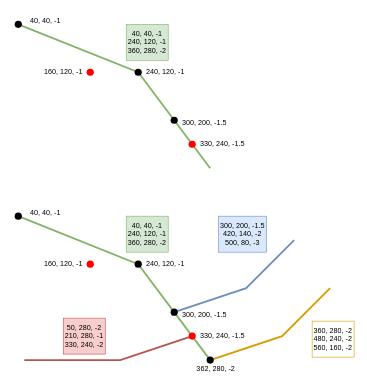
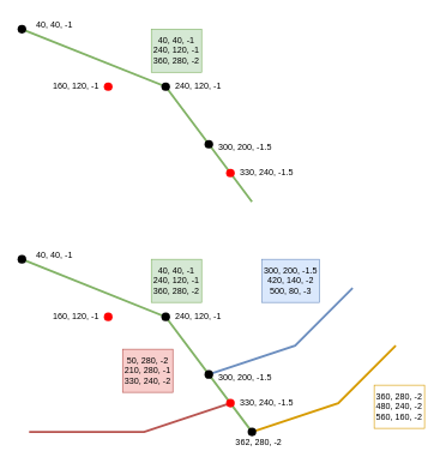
  <mxCell id="0" />
  <mxCell id="1" parent="0" />
  <mxCell id="2" value="" style="endArrow=none;html=1;rounded=0;fillColor=#dae8fc;strokeColor=#6c8ebf;strokeWidth=3;" parent="1" edge="1"><mxGeometry width="50" height="50" relative="1" as="geometry"><mxPoint x="290" y="520" as="sourcePoint" /><mxPoint x="490" y="400" as="targetPoint" /><Array as="points"><mxPoint x="410" y="480" /></Array></mxGeometry></mxCell>
  <mxCell id="3" value="" style="endArrow=none;html=1;rounded=0;fillColor=#d5e8d4;strokeColor=#82b366;strokeWidth=3;" parent="1" edge="1"><mxGeometry width="50" height="50" relative="1" as="geometry"><mxPoint x="350" y="600" as="sourcePoint" /><mxPoint x="30" y="360" as="targetPoint" /><Array as="points"><mxPoint x="230" y="440" /></Array></mxGeometry></mxCell>
  <mxCell id="4" value="" style="endArrow=none;html=1;rounded=0;fillColor=#ffe6cc;strokeColor=#d79b00;strokeWidth=3;" parent="1" edge="1"><mxGeometry width="50" height="50" relative="1" as="geometry"><mxPoint x="350" y="600" as="sourcePoint" /><mxPoint x="550" y="480" as="targetPoint" /><Array as="points"><mxPoint x="470" y="560" /></Array></mxGeometry></mxCell>
  <mxCell id="5" value="" style="endArrow=none;html=1;rounded=0;fillColor=#f8cecc;strokeColor=#b85450;strokeWidth=3;" parent="1" edge="1"><mxGeometry width="50" height="50" relative="1" as="geometry"><mxPoint x="40" y="600" as="sourcePoint" /><mxPoint x="320" y="560" as="targetPoint" /><Array as="points"><mxPoint x="200" y="600" /></Array></mxGeometry></mxCell>
  <mxCell id="6" value="40, 40, -1&lt;div&gt;240, 120, -1&lt;/div&gt;&lt;div&gt;360, 280, -2&lt;/div&gt;" style="rounded=0;whiteSpace=wrap;html=1;fillColor=#d5e8d4;strokeColor=#82b366;" parent="1" vertex="1"><mxGeometry x="210" y="360" width="70" height="60" as="geometry" /></mxCell>
  <mxCell id="7" value="&lt;div&gt;360, 280, -2&lt;/div&gt;&lt;div&gt;480, 240, -2&lt;/div&gt;&lt;div&gt;560, 160, -2&lt;/div&gt;" style="rounded=0;whiteSpace=wrap;html=1;fillColor=#ffffff;strokeColor=#d79b00;" parent="1" vertex="1"><mxGeometry x="520" y="535" width="70" height="60" as="geometry" /></mxCell>
- <mxCell id="8" value="&lt;div&gt;50, 280, -2&lt;/div&gt;&lt;div&gt;210, 280, -1&lt;/div&gt;&lt;div&gt;330, 240, -2&lt;/div&gt;" style="rounded=0;whiteSpace=wrap;html=1;fillColor=#f8cecc;strokeColor=#b85450;" parent="1" vertex="1"><mxGeometry x="105" y="530" width="70" height="60" as="geometry" /></mxCell>
+ <mxCell id="8" value="&lt;div&gt;50, 280, -2&lt;/div&gt;&lt;div&gt;210, 280, -1&lt;/div&gt;&lt;div&gt;330, 240, -2&lt;/div&gt;" style="rounded=0;whiteSpace=wrap;html=1;fillColor=#f8cecc;strokeColor=#b85450;" parent="1" vertex="1"><mxGeometry x="170" y="485" width="70" height="60" as="geometry" /></mxCell>
  <mxCell id="9" value="" style="shape=waypoint;sketch=0;fillStyle=solid;size=6;pointerEvents=1;points=[];fillColor=none;resizable=0;rotatable=0;perimeter=centerPerimeter;snapToPoint=1;strokeWidth=4;" parent="1" vertex="1"><mxGeometry x="340" y="590" width="20" height="20" as="geometry" /></mxCell>
  <mxCell id="10" value="362, 280, -2" style="text;html=1;align=center;verticalAlign=middle;resizable=0;points=[];autosize=1;strokeColor=none;fillColor=none;" parent="1" vertex="1"><mxGeometry x="314" y="600" width="90" height="30" as="geometry" /></mxCell>
  <mxCell id="11" value="" style="shape=waypoint;sketch=0;fillStyle=solid;size=6;pointerEvents=1;points=[];fillColor=none;resizable=0;rotatable=0;perimeter=centerPerimeter;snapToPoint=1;strokeWidth=4;" parent="1" vertex="1"><mxGeometry x="280" y="510" width="20" height="20" as="geometry" /></mxCell>
  <mxCell id="12" value="300, 200, -1.5" style="text;html=1;align=center;verticalAlign=middle;resizable=0;points=[];autosize=1;strokeColor=none;fillColor=none;" parent="1" vertex="1"><mxGeometry x="290" y="510" width="100" height="30" as="geometry" /></mxCell>
  <mxCell id="13" value="" style="shape=waypoint;sketch=0;fillStyle=solid;size=6;pointerEvents=1;points=[];fillColor=none;resizable=0;rotatable=0;perimeter=centerPerimeter;snapToPoint=1;strokeWidth=4;strokeColor=light-dark(#ff0000, #ededed);" parent="1" vertex="1"><mxGeometry x="140" y="430" width="20" height="20" as="geometry" /></mxCell>
  <mxCell id="14" value="160, 120, -1" style="text;html=1;align=center;verticalAlign=middle;resizable=0;points=[];autosize=1;strokeColor=none;fillColor=none;" parent="1" vertex="1"><mxGeometry x="60" y="425" width="90" height="30" as="geometry" /></mxCell>
  <mxCell id="15" value="300, 200, -1.5&lt;div&gt;420, 140, -2&lt;/div&gt;&lt;div&gt;&lt;div&gt;500, 80, -3&lt;/div&gt;&lt;/div&gt;" style="rounded=0;whiteSpace=wrap;html=1;fillColor=#dae8fc;strokeColor=#6c8ebf;" parent="1" vertex="1"><mxGeometry x="364" y="360" width="80" height="60" as="geometry" /></mxCell>
  <mxCell id="16" value="" style="shape=waypoint;sketch=0;fillStyle=solid;size=6;pointerEvents=1;points=[];fillColor=none;resizable=0;rotatable=0;perimeter=centerPerimeter;snapToPoint=1;strokeWidth=4;strokeColor=light-dark(#ff0000, #ededed);" parent="1" vertex="1"><mxGeometry x="310" y="550" width="20" height="20" as="geometry" /></mxCell>
  <mxCell id="17" value="330, 240, -1.5" style="text;html=1;align=center;verticalAlign=middle;resizable=0;points=[];autosize=1;strokeColor=none;fillColor=none;" parent="1" vertex="1"><mxGeometry x="320" y="545" width="100" height="30" as="geometry" /></mxCell>
  <mxCell id="18" value="" style="shape=waypoint;sketch=0;fillStyle=solid;size=6;pointerEvents=1;points=[];fillColor=none;resizable=0;rotatable=0;perimeter=centerPerimeter;snapToPoint=1;strokeWidth=4;" parent="1" vertex="1"><mxGeometry x="20" y="350" width="20" height="20" as="geometry" /></mxCell>
  <mxCell id="19" value="40, 40, -1" style="text;html=1;align=center;verticalAlign=middle;resizable=0;points=[];autosize=1;strokeColor=none;fillColor=none;" parent="1" vertex="1"><mxGeometry x="40" y="340" width="70" height="30" as="geometry" /></mxCell>
  <mxCell id="20" value="" style="endArrow=none;html=1;rounded=0;fillColor=#d5e8d4;strokeColor=#82b366;strokeWidth=3;" parent="1" edge="1"><mxGeometry width="50" height="50" relative="1" as="geometry"><mxPoint x="350" y="280" as="sourcePoint" /><mxPoint x="30" y="40" as="targetPoint" /><Array as="points"><mxPoint x="230" y="120" /></Array></mxGeometry></mxCell>
  <mxCell id="21" value="40, 40, -1&lt;div&gt;240, 120, -1&lt;/div&gt;&lt;div&gt;360, 280, -2&lt;/div&gt;" style="rounded=0;whiteSpace=wrap;html=1;fillColor=#d5e8d4;strokeColor=#82b366;" parent="1" vertex="1"><mxGeometry x="210" y="40" width="70" height="60" as="geometry" /></mxCell>
  <mxCell id="22" value="" style="shape=waypoint;sketch=0;fillStyle=solid;size=6;pointerEvents=1;points=[];fillColor=none;resizable=0;rotatable=0;perimeter=centerPerimeter;snapToPoint=1;strokeWidth=4;" parent="1" vertex="1"><mxGeometry x="280" y="190" width="20" height="20" as="geometry" /></mxCell>
  <mxCell id="23" value="300, 200, -1.5" style="text;html=1;align=center;verticalAlign=middle;resizable=0;points=[];autosize=1;strokeColor=none;fillColor=none;" parent="1" vertex="1"><mxGeometry x="290" y="190" width="100" height="30" as="geometry" /></mxCell>
  <mxCell id="24" value="" style="shape=waypoint;sketch=0;fillStyle=solid;size=6;pointerEvents=1;points=[];fillColor=none;resizable=0;rotatable=0;perimeter=centerPerimeter;snapToPoint=1;strokeWidth=4;strokeColor=light-dark(#ff0000, #ededed);" parent="1" vertex="1"><mxGeometry x="140" y="110" width="20" height="20" as="geometry" /></mxCell>
  <mxCell id="25" value="160, 120, -1" style="text;html=1;align=center;verticalAlign=middle;resizable=0;points=[];autosize=1;strokeColor=none;fillColor=none;" parent="1" vertex="1"><mxGeometry x="60" y="105" width="90" height="30" as="geometry" /></mxCell>
  <mxCell id="26" value="" style="shape=waypoint;sketch=0;fillStyle=solid;size=6;pointerEvents=1;points=[];fillColor=none;resizable=0;rotatable=0;perimeter=centerPerimeter;snapToPoint=1;strokeWidth=4;strokeColor=light-dark(#ff0000, #ededed);" parent="1" vertex="1"><mxGeometry x="310" y="230" width="20" height="20" as="geometry" /></mxCell>
  <mxCell id="27" value="330, 240, -1.5" style="text;html=1;align=center;verticalAlign=middle;resizable=0;points=[];autosize=1;strokeColor=none;fillColor=none;" parent="1" vertex="1"><mxGeometry x="320" y="225" width="100" height="30" as="geometry" /></mxCell>
  <mxCell id="28" value="" style="shape=waypoint;sketch=0;fillStyle=solid;size=6;pointerEvents=1;points=[];fillColor=none;resizable=0;rotatable=0;perimeter=centerPerimeter;snapToPoint=1;strokeWidth=4;" parent="1" vertex="1"><mxGeometry x="20" y="30" width="20" height="20" as="geometry" /></mxCell>
  <mxCell id="29" value="40, 40, -1" style="text;html=1;align=center;verticalAlign=middle;resizable=0;points=[];autosize=1;strokeColor=none;fillColor=none;" parent="1" vertex="1"><mxGeometry x="40" y="20" width="70" height="30" as="geometry" /></mxCell>
  <mxCell id="30" value="" style="shape=waypoint;sketch=0;fillStyle=solid;size=6;pointerEvents=1;points=[];fillColor=none;resizable=0;rotatable=0;perimeter=centerPerimeter;snapToPoint=1;strokeWidth=4;" parent="1" vertex="1"><mxGeometry x="220" y="430" width="20" height="20" as="geometry" /></mxCell>
  <mxCell id="31" value="240, 120, -1" style="text;html=1;align=center;verticalAlign=middle;resizable=0;points=[];autosize=1;strokeColor=none;fillColor=none;" parent="1" vertex="1"><mxGeometry x="230" y="425" width="90" height="30" as="geometry" /></mxCell>
  <mxCell id="32" value="" style="shape=waypoint;sketch=0;fillStyle=solid;size=6;pointerEvents=1;points=[];fillColor=none;resizable=0;rotatable=0;perimeter=centerPerimeter;snapToPoint=1;strokeWidth=4;" parent="1" vertex="1"><mxGeometry x="220" y="110" width="20" height="20" as="geometry" /></mxCell>
  <mxCell id="33" value="240, 120, -1" style="text;html=1;align=center;verticalAlign=middle;resizable=0;points=[];autosize=1;strokeColor=none;fillColor=none;" parent="1" vertex="1"><mxGeometry x="230" y="105" width="90" height="30" as="geometry" /></mxCell>
